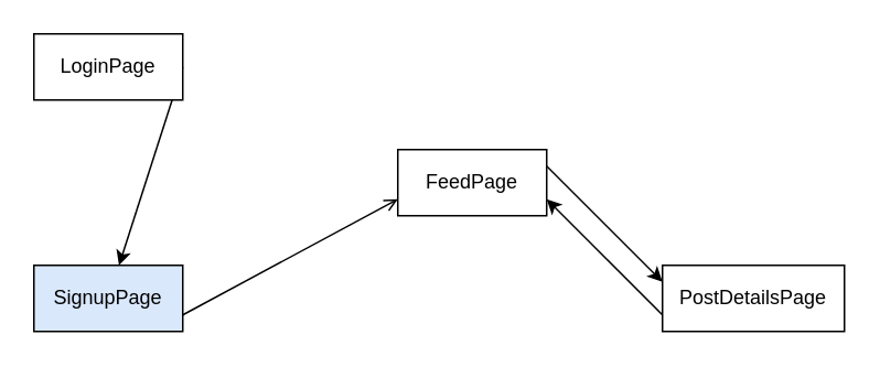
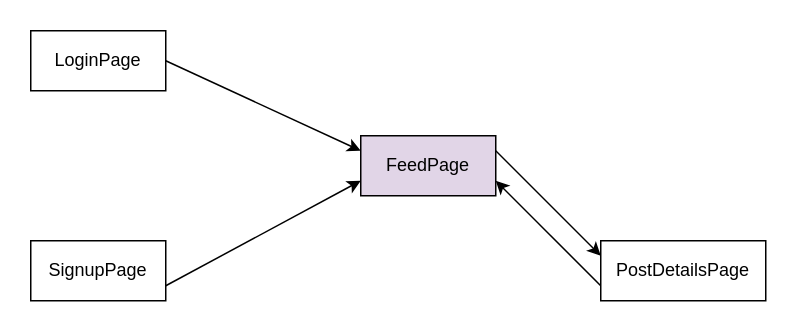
  <mxCell id="0" />
  <mxCell id="1" parent="0" />
- <mxCell id="2" style="edgeStyle=none;html=1;exitX=1;exitY=0.5;exitDx=0;exitDy=0;" edge="1" parent="1" source="3" target="5"><mxGeometry relative="1" as="geometry" /></mxCell>
+ <mxCell id="2" style="edgeStyle=none;html=1;exitX=1;exitY=0.5;exitDx=0;exitDy=0;entryX=0;entryY=0.25;entryDx=0;entryDy=0;" edge="1" parent="1" source="3" target="7"><mxGeometry relative="1" as="geometry" /></mxCell>
  <mxCell id="3" value="LoginPage" style="rounded=0;whiteSpace=wrap;html=1;" vertex="1" parent="1"><mxGeometry x="20" y="20" width="90" height="40" as="geometry" /></mxCell>
- <mxCell id="4" style="edgeStyle=none;html=1;exitX=1;exitY=0.75;exitDx=0;exitDy=0;entryX=0;entryY=0.75;entryDx=0;entryDy=0;endArrow=open;" edge="1" parent="1" source="5" target="7"><mxGeometry relative="1" as="geometry"><mxPoint x="150" y="180" as="targetPoint" /></mxGeometry></mxCell>
- <mxCell id="5" value="SignupPage" style="rounded=0;whiteSpace=wrap;html=1;fillColor=#dae8fc;" vertex="1" parent="1"><mxGeometry x="20" y="160" width="90" height="40" as="geometry" /></mxCell>
+ <mxCell id="4" style="edgeStyle=none;html=1;exitX=1;exitY=0.75;exitDx=0;exitDy=0;entryX=0;entryY=0.75;entryDx=0;entryDy=0;" edge="1" parent="1" source="5" target="7"><mxGeometry relative="1" as="geometry"><mxPoint x="150" y="180" as="targetPoint" /></mxGeometry></mxCell>
+ <mxCell id="5" value="SignupPage" style="rounded=0;whiteSpace=wrap;html=1;" vertex="1" parent="1"><mxGeometry x="20" y="160" width="90" height="40" as="geometry" /></mxCell>
  <mxCell id="6" style="edgeStyle=none;html=1;exitX=1;exitY=0.25;exitDx=0;exitDy=0;entryX=0;entryY=0.25;entryDx=0;entryDy=0;" edge="1" parent="1" source="7" target="9"><mxGeometry relative="1" as="geometry" /></mxCell>
- <mxCell id="7" value="FeedPage" style="rounded=0;whiteSpace=wrap;html=1;" vertex="1" parent="1"><mxGeometry x="240" y="90" width="90" height="40" as="geometry" /></mxCell>
+ <mxCell id="7" value="FeedPage" style="rounded=0;whiteSpace=wrap;html=1;fillColor=#e1d5e7;" vertex="1" parent="1"><mxGeometry x="240" y="90" width="90" height="40" as="geometry" /></mxCell>
  <mxCell id="8" style="edgeStyle=none;html=1;exitX=0;exitY=0.75;exitDx=0;exitDy=0;entryX=1;entryY=0.75;entryDx=0;entryDy=0;" edge="1" parent="1" source="9" target="7"><mxGeometry relative="1" as="geometry" /></mxCell>
  <mxCell id="9" value="PostDetailsPage" style="rounded=0;whiteSpace=wrap;html=1;" vertex="1" parent="1"><mxGeometry x="400" y="160" width="110" height="40" as="geometry" /></mxCell>
